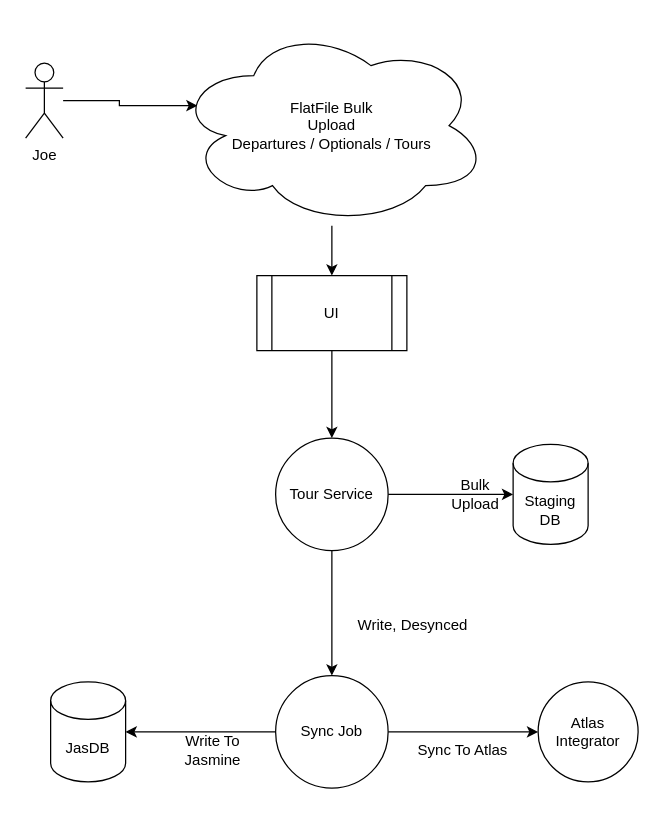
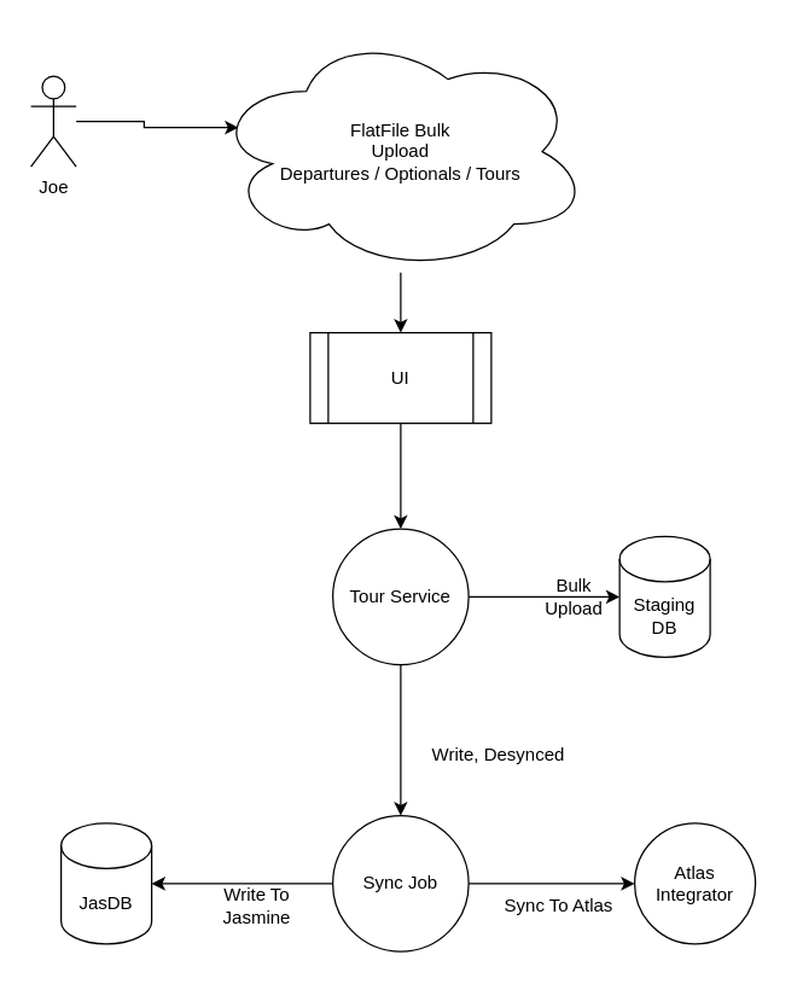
  <mxCell id="0" />
  <mxCell id="1" parent="0" />
  <mxCell id="2" style="edgeStyle=orthogonalEdgeStyle;rounded=0;orthogonalLoop=1;jettySize=auto;html=1;" edge="1" parent="1" source="3" target="16"><mxGeometry relative="1" as="geometry" /></mxCell>
  <mxCell id="3" value="UI" style="shape=process;whiteSpace=wrap;html=1;backgroundOutline=1;" vertex="1" parent="1"><mxGeometry x="205" y="220" width="120" height="60" as="geometry" /></mxCell>
  <mxCell id="4" style="edgeStyle=orthogonalEdgeStyle;rounded=0;orthogonalLoop=1;jettySize=auto;html=1;entryX=0.07;entryY=0.4;entryDx=0;entryDy=0;entryPerimeter=0;" edge="1" parent="1" source="5" target="8"><mxGeometry relative="1" as="geometry" /></mxCell>
  <mxCell id="5" value="Joe" style="shape=umlActor;verticalLabelPosition=bottom;verticalAlign=top;html=1;outlineConnect=0;" vertex="1" parent="1"><mxGeometry x="20" y="50" width="30" height="60" as="geometry" /></mxCell>
  <mxCell id="6" value="Staging DB" style="shape=cylinder3;whiteSpace=wrap;html=1;boundedLbl=1;backgroundOutline=1;size=15;" vertex="1" parent="1"><mxGeometry x="410" y="355" width="60" height="80" as="geometry" /></mxCell>
  <mxCell id="7" style="edgeStyle=orthogonalEdgeStyle;rounded=0;orthogonalLoop=1;jettySize=auto;html=1;" edge="1" parent="1" source="8" target="3"><mxGeometry relative="1" as="geometry" /></mxCell>
  <mxCell id="8" value="FlatFile Bulk &lt;br&gt;Upload&lt;br&gt;Departures / Optionals / Tours" style="ellipse;shape=cloud;whiteSpace=wrap;html=1;" vertex="1" parent="1"><mxGeometry x="140" y="20" width="250" height="160" as="geometry" /></mxCell>
  <mxCell id="9" style="edgeStyle=orthogonalEdgeStyle;rounded=0;orthogonalLoop=1;jettySize=auto;html=1;" edge="1" parent="1" source="11" target="13"><mxGeometry relative="1" as="geometry" /></mxCell>
  <mxCell id="10" style="edgeStyle=orthogonalEdgeStyle;rounded=0;orthogonalLoop=1;jettySize=auto;html=1;" edge="1" parent="1" source="11" target="18"><mxGeometry relative="1" as="geometry" /></mxCell>
  <mxCell id="11" value="Sync Job" style="ellipse;whiteSpace=wrap;html=1;aspect=fixed;" vertex="1" parent="1"><mxGeometry x="220" y="540" width="90" height="90" as="geometry" /></mxCell>
  <mxCell id="12" value="Write, Desynced" style="text;html=1;strokeColor=none;fillColor=none;align=center;verticalAlign=middle;whiteSpace=wrap;rounded=0;" vertex="1" parent="1"><mxGeometry x="260" y="440" width="140" height="120" as="geometry" /></mxCell>
  <mxCell id="13" value="JasDB" style="shape=cylinder3;whiteSpace=wrap;html=1;boundedLbl=1;backgroundOutline=1;size=15;" vertex="1" parent="1"><mxGeometry x="40" y="545" width="60" height="80" as="geometry" /></mxCell>
  <mxCell id="14" style="edgeStyle=orthogonalEdgeStyle;rounded=0;orthogonalLoop=1;jettySize=auto;html=1;" edge="1" parent="1" source="16" target="6"><mxGeometry relative="1" as="geometry"><mxPoint x="410" y="395" as="targetPoint" /></mxGeometry></mxCell>
  <mxCell id="15" style="edgeStyle=orthogonalEdgeStyle;rounded=0;orthogonalLoop=1;jettySize=auto;html=1;" edge="1" parent="1" source="16" target="11"><mxGeometry relative="1" as="geometry" /></mxCell>
  <mxCell id="16" value="Tour Service" style="ellipse;whiteSpace=wrap;html=1;aspect=fixed;" vertex="1" parent="1"><mxGeometry x="220" y="350" width="90" height="90" as="geometry" /></mxCell>
  <mxCell id="17" value="Bulk Upload" style="text;html=1;strokeColor=none;fillColor=none;align=center;verticalAlign=middle;whiteSpace=wrap;rounded=0;" vertex="1" parent="1"><mxGeometry x="360" y="385" width="40" height="20" as="geometry" /></mxCell>
- <mxCell id="18" value="Atlas Integrator" style="ellipse;whiteSpace=wrap;html=1;aspect=fixed;" vertex="1" parent="1"><mxGeometry x="430" y="545" width="80" height="80" as="geometry" /></mxCell>
+ <mxCell id="18" value="Atlas Integrator" style="ellipse;whiteSpace=wrap;html=1;aspect=fixed;" vertex="1" parent="1"><mxGeometry x="420" y="545" width="80" height="80" as="geometry" /></mxCell>
  <mxCell id="19" value="Write To Jasmine" style="text;html=1;strokeColor=none;fillColor=none;align=center;verticalAlign=middle;whiteSpace=wrap;rounded=0;" vertex="1" parent="1"><mxGeometry x="150" y="590" width="40" height="20" as="geometry" /></mxCell>
  <mxCell id="20" value="Sync To Atlas" style="text;html=1;strokeColor=none;fillColor=none;align=center;verticalAlign=middle;whiteSpace=wrap;rounded=0;" vertex="1" parent="1"><mxGeometry x="330" y="582.5" width="80" height="35" as="geometry" /></mxCell>
